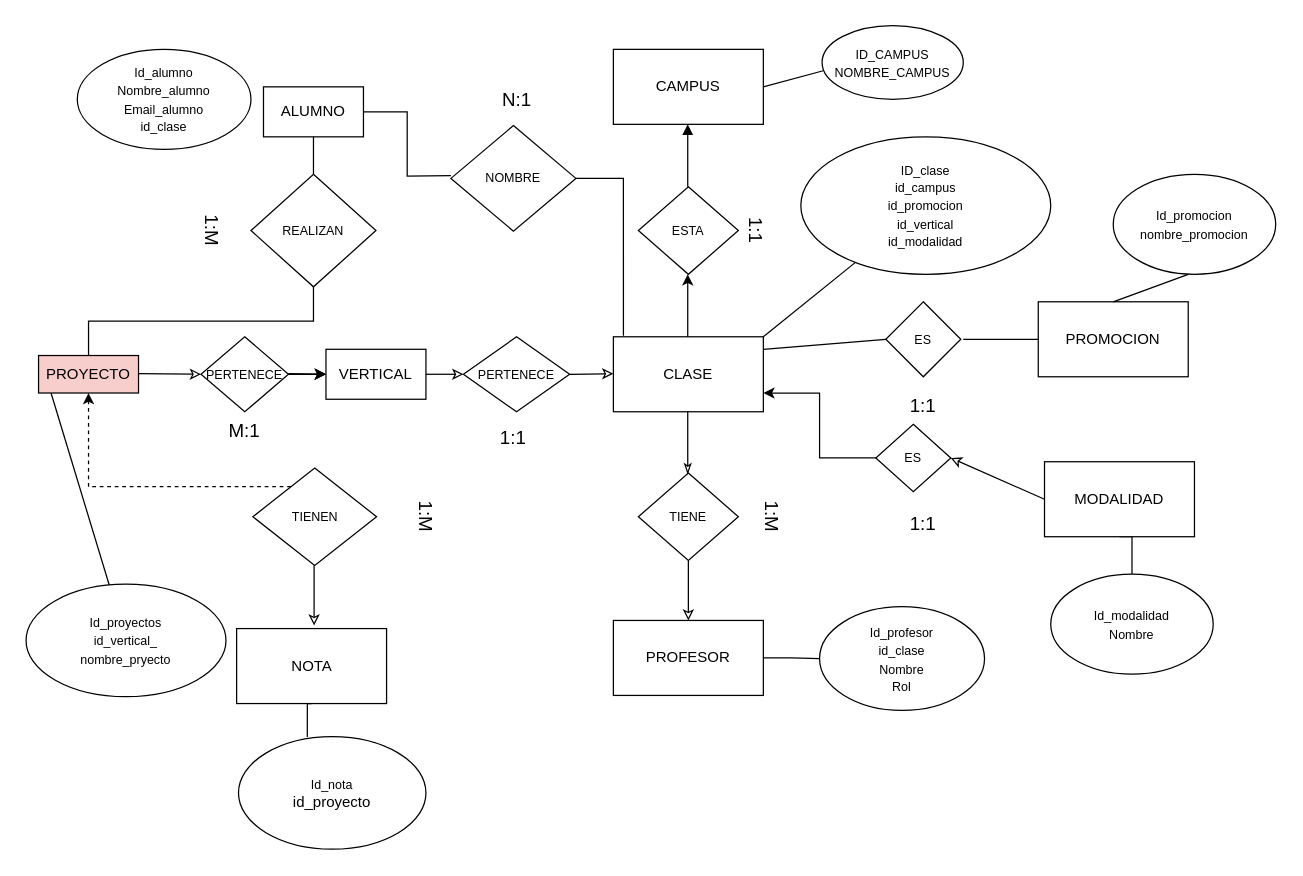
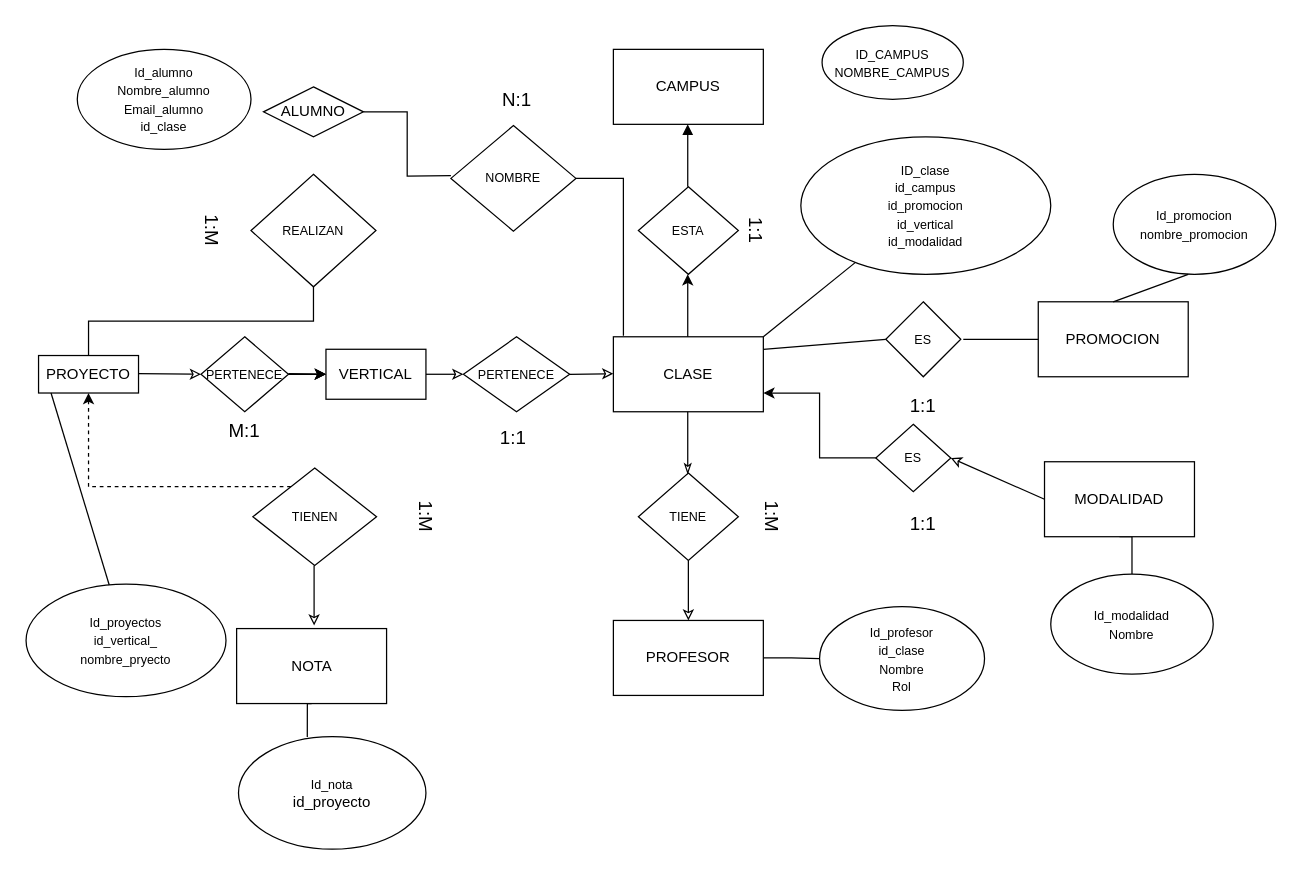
  <mxCell id="0" />
  <mxCell id="1" parent="0" />
  <mxCell id="2" value="CLASE" style="rounded=0;whiteSpace=wrap;html=1;" parent="1" vertex="1"><mxGeometry x="490" y="269" width="120" height="60" as="geometry" /></mxCell>
  <mxCell id="3" value="&lt;font style=&quot;font-size: 10px;&quot;&gt;ESTA&lt;/font&gt;" style="rhombus;whiteSpace=wrap;html=1;" parent="1" vertex="1"><mxGeometry x="510" y="149" width="80" height="70" as="geometry" /></mxCell>
  <mxCell id="4" value="" style="edgeStyle=orthogonalEdgeStyle;rounded=0;orthogonalLoop=1;jettySize=auto;html=1;entryX=1;entryY=0.75;entryDx=0;entryDy=0;" parent="1" source="5" target="2" edge="1"><mxGeometry relative="1" as="geometry" /></mxCell>
  <mxCell id="5" value="&lt;font style=&quot;font-size: 10px;&quot;&gt;ES&lt;/font&gt;" style="rhombus;whiteSpace=wrap;html=1;" parent="1" vertex="1"><mxGeometry x="700" y="339" width="60" height="54" as="geometry" /></mxCell>
  <mxCell id="6" value="&lt;font style=&quot;font-size: 10px;&quot;&gt;PERTENECE&lt;/font&gt;" style="rhombus;whiteSpace=wrap;html=1;" parent="1" vertex="1"><mxGeometry x="370" y="269" width="85" height="60" as="geometry" /></mxCell>
  <mxCell id="7" value="&lt;font style=&quot;font-size: 10px;&quot;&gt;TIENE&lt;/font&gt;" style="rhombus;whiteSpace=wrap;html=1;" parent="1" vertex="1"><mxGeometry x="510" y="378" width="80" height="70" as="geometry" /></mxCell>
  <mxCell id="8" value="CAMPUS" style="rounded=0;whiteSpace=wrap;html=1;" parent="1" vertex="1"><mxGeometry x="490" y="39" width="120" height="60" as="geometry" /></mxCell>
  <mxCell id="9" style="edgeStyle=orthogonalEdgeStyle;rounded=0;orthogonalLoop=1;jettySize=auto;html=1;exitX=0.5;exitY=1;exitDx=0;exitDy=0;entryX=0.5;entryY=0;entryDx=0;entryDy=0;endArrow=none;endFill=0;" parent="1" source="10" target="29" edge="1"><mxGeometry relative="1" as="geometry" /></mxCell>
  <mxCell id="10" value="MODALIDAD" style="rounded=0;whiteSpace=wrap;html=1;" parent="1" vertex="1"><mxGeometry x="835" y="369" width="120" height="60" as="geometry" /></mxCell>
  <mxCell id="11" style="edgeStyle=orthogonalEdgeStyle;rounded=0;orthogonalLoop=1;jettySize=auto;html=1;exitX=1;exitY=0.5;exitDx=0;exitDy=0;entryX=0;entryY=0.5;entryDx=0;entryDy=0;endArrow=none;endFill=0;" parent="1" source="12" target="30" edge="1"><mxGeometry relative="1" as="geometry" /></mxCell>
  <mxCell id="12" value="PROFESOR" style="rounded=0;whiteSpace=wrap;html=1;" parent="1" vertex="1"><mxGeometry x="490" y="496" width="120" height="60" as="geometry" /></mxCell>
  <mxCell id="13" value="NOTA" style="rounded=0;whiteSpace=wrap;html=1;" parent="1" vertex="1"><mxGeometry x="188.5" y="502.5" width="120" height="60" as="geometry" /></mxCell>
  <mxCell id="14" value="" style="edgeStyle=orthogonalEdgeStyle;rounded=0;orthogonalLoop=1;jettySize=auto;html=1;dashed=1;" edge="1" parent="1" source="15" target="36"><mxGeometry relative="1" as="geometry"><Array as="points"><mxPoint x="70" y="389" /></Array></mxGeometry></mxCell>
  <mxCell id="15" value="&lt;font style=&quot;font-size: 10px;&quot;&gt;TIENEN&lt;/font&gt;" style="rhombus;whiteSpace=wrap;html=1;" parent="1" vertex="1"><mxGeometry x="201.5" y="374" width="99" height="78" as="geometry" /></mxCell>
- <mxCell id="16" value="ALUMNO" style="rounded=0;whiteSpace=wrap;html=1;" parent="1" vertex="1"><mxGeometry x="210" y="69" width="80" height="40" as="geometry" /></mxCell>
+ <mxCell id="16" value="ALUMNO" style="rhombus;whiteSpace=wrap;html=1;" parent="1" vertex="1"><mxGeometry x="210" y="69" width="80" height="40" as="geometry" /></mxCell>
  <mxCell id="17" value="" style="endArrow=none;html=1;rounded=0;entryX=0.5;entryY=1;entryDx=0;entryDy=0;exitX=0.5;exitY=0;exitDx=0;exitDy=0;endFill=0;startArrow=classic;startFill=0;" parent="1" source="12" target="7" edge="1"><mxGeometry width="50" height="50" relative="1" as="geometry"><mxPoint x="530" y="528" as="sourcePoint" /><mxPoint x="580" y="478" as="targetPoint" /></mxGeometry></mxCell>
  <mxCell id="18" value="" style="endArrow=classic;html=1;rounded=0;entryX=1;entryY=0.5;entryDx=0;entryDy=0;exitX=0;exitY=0.5;exitDx=0;exitDy=0;endFill=0;" parent="1" source="10" edge="1" target="5"><mxGeometry width="50" height="50" relative="1" as="geometry"><mxPoint x="860" y="279" as="sourcePoint" /><mxPoint x="760" y="299" as="targetPoint" /></mxGeometry></mxCell>
  <mxCell id="19" value="" style="endArrow=none;html=1;rounded=0;endFill=0;startArrow=classic;startFill=0;entryX=1;entryY=0.5;entryDx=0;entryDy=0;" parent="1" edge="1" target="6"><mxGeometry width="50" height="50" relative="1" as="geometry"><mxPoint x="490" y="298.5" as="sourcePoint" /><mxPoint x="420" y="299" as="targetPoint" /></mxGeometry></mxCell>
  <mxCell id="20" value="" style="endArrow=none;html=1;rounded=0;exitX=0;exitY=0.5;exitDx=0;exitDy=0;startArrow=classic;startFill=0;entryX=1;entryY=0.5;entryDx=0;entryDy=0;" parent="1" edge="1" target="46" source="6"><mxGeometry width="50" height="50" relative="1" as="geometry"><mxPoint x="341" y="298.5" as="sourcePoint" /><mxPoint x="330" y="299" as="targetPoint" /></mxGeometry></mxCell>
  <mxCell id="21" value="" style="endArrow=classicThin;html=1;rounded=0;endFill=0;" parent="1" edge="1"><mxGeometry width="50" height="50" relative="1" as="geometry"><mxPoint x="549.5" y="329" as="sourcePoint" /><mxPoint x="549.5" y="379" as="targetPoint" /></mxGeometry></mxCell>
  <mxCell id="22" value="" style="endArrow=none;html=1;rounded=0;startArrow=classic;startFill=1;" parent="1" edge="1"><mxGeometry width="50" height="50" relative="1" as="geometry"><mxPoint x="549.5" y="219" as="sourcePoint" /><mxPoint x="549.5" y="269" as="targetPoint" /></mxGeometry></mxCell>
  <mxCell id="23" value="" style="endArrow=none;html=1;rounded=0;endFill=0;startArrow=block;startFill=1;" parent="1" edge="1"><mxGeometry width="50" height="50" relative="1" as="geometry"><mxPoint x="549.5" y="99" as="sourcePoint" /><mxPoint x="549.5" y="149" as="targetPoint" /></mxGeometry></mxCell>
  <mxCell id="24" value="&lt;font style=&quot;font-size: 15px;&quot;&gt;1:1&lt;/font&gt;" style="text;html=1;whiteSpace=wrap;strokeColor=none;fillColor=none;align=center;verticalAlign=middle;rounded=0;rotation=90;" parent="1" vertex="1"><mxGeometry x="575" y="169" width="60" height="30" as="geometry" /></mxCell>
  <mxCell id="25" value="&lt;font style=&quot;font-size: 15px;&quot;&gt;1:1&lt;/font&gt;" style="text;html=1;whiteSpace=wrap;strokeColor=none;fillColor=none;align=center;verticalAlign=middle;rounded=0;" parent="1" vertex="1"><mxGeometry x="708" y="403" width="60" height="30" as="geometry" /></mxCell>
  <mxCell id="26" value="&lt;font style=&quot;font-size: 15px;&quot;&gt;1:M&lt;/font&gt;" style="text;html=1;whiteSpace=wrap;strokeColor=none;fillColor=none;align=center;verticalAlign=middle;rounded=0;rotation=90;" parent="1" vertex="1"><mxGeometry x="580" y="398" width="75" height="30" as="geometry" /></mxCell>
  <mxCell id="27" value="&lt;font style=&quot;font-size: 15px;&quot;&gt;1:M&lt;/font&gt;" style="text;html=1;whiteSpace=wrap;strokeColor=none;fillColor=none;align=center;verticalAlign=middle;rounded=0;rotation=90;" parent="1" vertex="1"><mxGeometry x="311" y="398" width="60" height="30" as="geometry" /></mxCell>
  <mxCell id="28" value="&lt;font style=&quot;font-size: 10px;&quot;&gt;ID_CAMPUS&lt;/font&gt;&lt;div&gt;&lt;font style=&quot;font-size: 10px;&quot;&gt;NOMBRE_CAMPUS&lt;/font&gt;&lt;/div&gt;" style="ellipse;whiteSpace=wrap;html=1;" parent="1" vertex="1"><mxGeometry x="657" y="20" width="113" height="59" as="geometry" /></mxCell>
  <mxCell id="29" value="&lt;span style=&quot;font-size: 10px;&quot;&gt;Id_modalidad&lt;/span&gt;&lt;div&gt;&lt;span style=&quot;font-size: 10px;&quot;&gt;Nombre&lt;/span&gt;&lt;/div&gt;" style="ellipse;whiteSpace=wrap;html=1;" parent="1" vertex="1"><mxGeometry x="840" y="459" width="130" height="80" as="geometry" /></mxCell>
  <mxCell id="30" value="&lt;span style=&quot;font-size: 10px;&quot;&gt;Id_profesor&lt;/span&gt;&lt;div&gt;&lt;span style=&quot;font-size: 10px;&quot;&gt;id_clase&lt;br&gt;&lt;/span&gt;&lt;div&gt;&lt;span style=&quot;font-size: 10px;&quot;&gt;Nombre&lt;/span&gt;&lt;/div&gt;&lt;div&gt;&lt;span style=&quot;font-size: 10px;&quot;&gt;Rol&lt;/span&gt;&lt;/div&gt;&lt;/div&gt;" style="ellipse;whiteSpace=wrap;html=1;" parent="1" vertex="1"><mxGeometry x="655" y="485" width="132" height="83" as="geometry" /></mxCell>
  <mxCell id="31" value="&lt;span style=&quot;font-size: 10px;&quot;&gt;ID_clase&lt;/span&gt;&lt;div&gt;&lt;span style=&quot;font-size: 10px;&quot;&gt;id_campus&lt;br&gt;&lt;/span&gt;&lt;div&gt;&lt;span style=&quot;font-size: 10px;&quot;&gt;id_promocion&lt;br&gt;&lt;/span&gt;&lt;div&gt;&lt;span style=&quot;font-size: 10px;&quot;&gt;id_vertical&lt;/span&gt;&lt;/div&gt;&lt;/div&gt;&lt;div&gt;&lt;span style=&quot;font-size: 10px;&quot;&gt;id_modalidad&lt;/span&gt;&lt;/div&gt;&lt;/div&gt;" style="ellipse;whiteSpace=wrap;html=1;" parent="1" vertex="1"><mxGeometry x="640" y="109" width="200" height="110" as="geometry" /></mxCell>
  <mxCell id="32" value="&lt;span style=&quot;font-size: 10px;&quot;&gt;Id_nota&lt;/span&gt;&lt;div&gt;&lt;div&gt;id_proyecto&lt;/div&gt;&lt;/div&gt;" style="ellipse;whiteSpace=wrap;html=1;" parent="1" vertex="1"><mxGeometry x="190" y="589" width="150" height="90" as="geometry" /></mxCell>
  <mxCell id="33" value="" style="endArrow=none;html=1;rounded=0;endFill=0;" parent="1" target="31" edge="1"><mxGeometry width="50" height="50" relative="1" as="geometry"><mxPoint x="610" y="269" as="sourcePoint" /><mxPoint x="660" y="219" as="targetPoint" /></mxGeometry></mxCell>
- <mxCell id="34" value="" style="endArrow=none;html=1;rounded=0;exitX=1;exitY=0.5;exitDx=0;exitDy=0;entryX=0.008;entryY=0.612;entryDx=0;entryDy=0;entryPerimeter=0;endFill=0;" parent="1" source="8" target="28" edge="1"><mxGeometry width="50" height="50" relative="1" as="geometry"><mxPoint x="522" y="139" as="sourcePoint" /><mxPoint x="655" y="72" as="targetPoint" /></mxGeometry></mxCell>
  <mxCell id="35" style="edgeStyle=orthogonalEdgeStyle;rounded=0;orthogonalLoop=1;jettySize=auto;html=1;exitX=0.5;exitY=1;exitDx=0;exitDy=0;entryX=0.367;entryY=0.002;entryDx=0;entryDy=0;entryPerimeter=0;endArrow=none;endFill=0;" parent="1" source="13" target="32" edge="1"><mxGeometry relative="1" as="geometry" /></mxCell>
- <mxCell id="36" value="PROYECTO" style="rounded=0;whiteSpace=wrap;html=1;fillColor=#f8cecc;" vertex="1" parent="1"><mxGeometry x="30" y="284" width="80" height="30" as="geometry" /></mxCell>
+ <mxCell id="36" value="PROYECTO" style="rounded=0;whiteSpace=wrap;html=1;" vertex="1" parent="1"><mxGeometry x="30" y="284" width="80" height="30" as="geometry" /></mxCell>
  <mxCell id="37" value="&lt;span style=&quot;font-size: 10px;&quot;&gt;Id_proyectos&lt;/span&gt;&lt;div&gt;&lt;span style=&quot;font-size: 10px;&quot;&gt;id_vertical_&lt;/span&gt;&lt;/div&gt;&lt;div&gt;&lt;span style=&quot;font-size: 10px;&quot;&gt;nombre_pryecto&lt;/span&gt;&lt;/div&gt;" style="ellipse;whiteSpace=wrap;html=1;" vertex="1" parent="1"><mxGeometry x="20" y="467" width="160" height="90" as="geometry" /></mxCell>
  <mxCell id="38" value="&lt;font style=&quot;font-size: 10px;&quot;&gt;REALIZAN&lt;/font&gt;" style="rhombus;whiteSpace=wrap;html=1;" vertex="1" parent="1"><mxGeometry x="200" y="139" width="100" height="90" as="geometry" /></mxCell>
  <mxCell id="39" value="&lt;font style=&quot;font-size: 10px;&quot;&gt;NOMBRE&lt;/font&gt;" style="rhombus;whiteSpace=wrap;html=1;" vertex="1" parent="1"><mxGeometry x="360" y="100" width="100" height="84.5" as="geometry" /></mxCell>
  <mxCell id="40" style="edgeStyle=orthogonalEdgeStyle;rounded=0;orthogonalLoop=1;jettySize=auto;html=1;entryX=1;entryY=0.5;entryDx=0;entryDy=0;endArrow=none;endFill=0;" edge="1" parent="1" target="16"><mxGeometry relative="1" as="geometry"><mxPoint x="360" y="140" as="sourcePoint" /><mxPoint x="330" y="209" as="targetPoint" /></mxGeometry></mxCell>
  <mxCell id="41" style="edgeStyle=orthogonalEdgeStyle;rounded=0;orthogonalLoop=1;jettySize=auto;html=1;exitX=0.067;exitY=-0.013;exitDx=0;exitDy=0;entryX=1;entryY=0.5;entryDx=0;entryDy=0;endArrow=none;endFill=0;exitPerimeter=0;" edge="1" parent="1" source="2" target="39"><mxGeometry relative="1" as="geometry"><mxPoint x="498" y="180" as="sourcePoint" /><mxPoint x="420" y="129" as="targetPoint" /></mxGeometry></mxCell>
  <mxCell id="42" value="&lt;span style=&quot;font-size: 10px;&quot;&gt;Id_alumno&lt;/span&gt;&lt;div&gt;&lt;span style=&quot;font-size: 10px;&quot;&gt;Nombre_alumno&lt;/span&gt;&lt;/div&gt;&lt;div&gt;&lt;span style=&quot;font-size: 10px;&quot;&gt;Email_alumno&lt;/span&gt;&lt;/div&gt;&lt;div&gt;&lt;span style=&quot;font-size: 10px;&quot;&gt;id_clase&lt;/span&gt;&lt;/div&gt;" style="ellipse;whiteSpace=wrap;html=1;" vertex="1" parent="1"><mxGeometry x="61" y="39" width="139" height="80" as="geometry" /></mxCell>
- <mxCell id="43" style="edgeStyle=orthogonalEdgeStyle;rounded=0;orthogonalLoop=1;jettySize=auto;html=1;exitX=0.5;exitY=0;exitDx=0;exitDy=0;entryX=0.5;entryY=1;entryDx=0;entryDy=0;endArrow=none;endFill=0;" edge="1" parent="1" source="38" target="16"><mxGeometry relative="1" as="geometry"><mxPoint x="278" y="150" as="sourcePoint" /><mxPoint x="200" y="99" as="targetPoint" /></mxGeometry></mxCell>
  <mxCell id="44" style="edgeStyle=orthogonalEdgeStyle;rounded=0;orthogonalLoop=1;jettySize=auto;html=1;entryX=0.5;entryY=1;entryDx=0;entryDy=0;endArrow=none;endFill=0;exitX=0.5;exitY=0;exitDx=0;exitDy=0;" edge="1" parent="1" source="36" target="38"><mxGeometry relative="1" as="geometry"><mxPoint x="250" y="259" as="sourcePoint" /><mxPoint x="280" y="189" as="targetPoint" /><Array as="points" /></mxGeometry></mxCell>
  <mxCell id="45" value="" style="endArrow=none;html=1;rounded=0;entryX=0.5;entryY=1;entryDx=0;entryDy=0;exitX=0.5;exitY=0;exitDx=0;exitDy=0;endFill=0;startArrow=classic;startFill=0;" edge="1" parent="1"><mxGeometry width="50" height="50" relative="1" as="geometry"><mxPoint x="250.5" y="500" as="sourcePoint" /><mxPoint x="250.5" y="452" as="targetPoint" /></mxGeometry></mxCell>
  <mxCell id="46" value="VERTICAL" style="rounded=0;whiteSpace=wrap;html=1;" vertex="1" parent="1"><mxGeometry x="260" y="279" width="80" height="40" as="geometry" /></mxCell>
  <mxCell id="47" value="" style="edgeStyle=orthogonalEdgeStyle;rounded=0;orthogonalLoop=1;jettySize=auto;html=1;" edge="1" parent="1" source="49" target="46"><mxGeometry relative="1" as="geometry" /></mxCell>
  <mxCell id="48" value="" style="edgeStyle=orthogonalEdgeStyle;rounded=0;orthogonalLoop=1;jettySize=auto;html=1;" edge="1" parent="1" source="49" target="46"><mxGeometry relative="1" as="geometry" /></mxCell>
  <mxCell id="49" value="&lt;font style=&quot;font-size: 10px;&quot;&gt;PERTENECE&lt;/font&gt;" style="rhombus;whiteSpace=wrap;html=1;" vertex="1" parent="1"><mxGeometry x="160" y="269" width="70" height="60" as="geometry" /></mxCell>
  <mxCell id="50" value="" style="endArrow=none;html=1;rounded=0;startArrow=classic;startFill=0;entryX=1;entryY=0.5;entryDx=0;entryDy=0;" edge="1" parent="1"><mxGeometry width="50" height="50" relative="1" as="geometry"><mxPoint x="260" y="299" as="sourcePoint" /><mxPoint x="230" y="298.5" as="targetPoint" /></mxGeometry></mxCell>
  <mxCell id="51" value="" style="endArrow=none;html=1;rounded=0;exitX=0;exitY=0.5;exitDx=0;exitDy=0;startArrow=classic;startFill=0;entryX=1;entryY=0.5;entryDx=0;entryDy=0;" edge="1" parent="1" source="49"><mxGeometry width="50" height="50" relative="1" as="geometry"><mxPoint x="155" y="298.5" as="sourcePoint" /><mxPoint x="110" y="298.5" as="targetPoint" /></mxGeometry></mxCell>
  <mxCell id="52" value="&lt;font style=&quot;font-size: 15px;&quot;&gt;N:1&lt;/font&gt;" style="text;html=1;whiteSpace=wrap;strokeColor=none;fillColor=none;align=center;verticalAlign=middle;rounded=0;" vertex="1" parent="1"><mxGeometry x="382.5" y="64" width="60" height="30" as="geometry" /></mxCell>
  <mxCell id="53" value="&lt;font style=&quot;font-size: 15px;&quot;&gt;1:M&lt;/font&gt;" style="text;html=1;whiteSpace=wrap;strokeColor=none;fillColor=none;align=center;verticalAlign=middle;rounded=0;rotation=90;" vertex="1" parent="1"><mxGeometry x="140" y="169" width="60" height="30" as="geometry" /></mxCell>
  <mxCell id="54" value="&lt;span style=&quot;font-size: 15px;&quot;&gt;M:1&lt;/span&gt;" style="text;html=1;whiteSpace=wrap;strokeColor=none;fillColor=none;align=center;verticalAlign=middle;rounded=0;" vertex="1" parent="1"><mxGeometry x="165" y="329" width="60" height="30" as="geometry" /></mxCell>
  <mxCell id="55" value="&lt;font style=&quot;font-size: 15px;&quot;&gt;1:1&lt;/font&gt;" style="text;html=1;whiteSpace=wrap;strokeColor=none;fillColor=none;align=center;verticalAlign=middle;rounded=0;" vertex="1" parent="1"><mxGeometry x="380" y="334" width="60" height="30" as="geometry" /></mxCell>
  <mxCell id="56" value="" style="endArrow=none;html=1;rounded=0;endFill=0;entryX=0;entryY=0.5;entryDx=0;entryDy=0;" edge="1" parent="1" target="58"><mxGeometry width="50" height="50" relative="1" as="geometry"><mxPoint x="610" y="279" as="sourcePoint" /><mxPoint x="710" y="269" as="targetPoint" /></mxGeometry></mxCell>
  <mxCell id="57" value="PROMOCION" style="rounded=0;whiteSpace=wrap;html=1;" vertex="1" parent="1"><mxGeometry x="830" y="241" width="120" height="60" as="geometry" /></mxCell>
  <mxCell id="58" value="&lt;font style=&quot;font-size: 10px;&quot;&gt;ES&lt;/font&gt;" style="rhombus;whiteSpace=wrap;html=1;" vertex="1" parent="1"><mxGeometry x="708" y="241" width="60" height="60" as="geometry" /></mxCell>
  <mxCell id="59" value="" style="endArrow=none;html=1;rounded=0;endFill=0;entryX=0;entryY=0.5;entryDx=0;entryDy=0;" edge="1" parent="1" target="57"><mxGeometry width="50" height="50" relative="1" as="geometry"><mxPoint x="770" y="271" as="sourcePoint" /><mxPoint x="788" y="279" as="targetPoint" /></mxGeometry></mxCell>
  <mxCell id="60" value="&lt;span style=&quot;font-size: 10px;&quot;&gt;Id_promocion&lt;/span&gt;&lt;div&gt;&lt;span style=&quot;font-size: 10px;&quot;&gt;nombre_promocion&lt;/span&gt;&lt;/div&gt;" style="ellipse;whiteSpace=wrap;html=1;" vertex="1" parent="1"><mxGeometry x="890" y="139" width="130" height="80" as="geometry" /></mxCell>
  <mxCell id="61" value="" style="endArrow=none;html=1;rounded=0;endFill=0;entryX=0;entryY=0.5;entryDx=0;entryDy=0;exitX=0.5;exitY=0;exitDx=0;exitDy=0;" edge="1" parent="1" source="57"><mxGeometry width="50" height="50" relative="1" as="geometry"><mxPoint x="890" y="219" as="sourcePoint" /><mxPoint x="950" y="219" as="targetPoint" /></mxGeometry></mxCell>
  <mxCell id="62" value="" style="endArrow=none;html=1;rounded=0;entryX=0.5;entryY=1;entryDx=0;entryDy=0;endFill=0;startArrow=none;startFill=0;" edge="1" parent="1" source="37"><mxGeometry width="50" height="50" relative="1" as="geometry"><mxPoint x="40" y="362" as="sourcePoint" /><mxPoint x="40" y="314" as="targetPoint" /></mxGeometry></mxCell>
  <mxCell id="63" value="&lt;font style=&quot;font-size: 15px;&quot;&gt;1:1&lt;/font&gt;" style="text;html=1;whiteSpace=wrap;strokeColor=none;fillColor=none;align=center;verticalAlign=middle;rounded=0;" vertex="1" parent="1"><mxGeometry x="708" y="309" width="60" height="30" as="geometry" /></mxCell>
